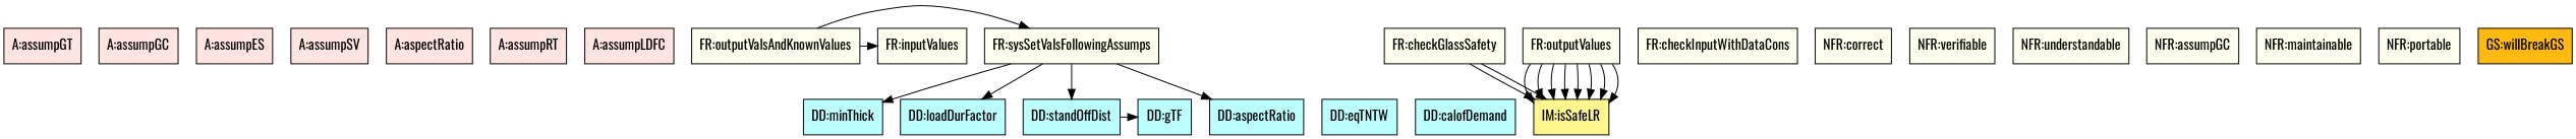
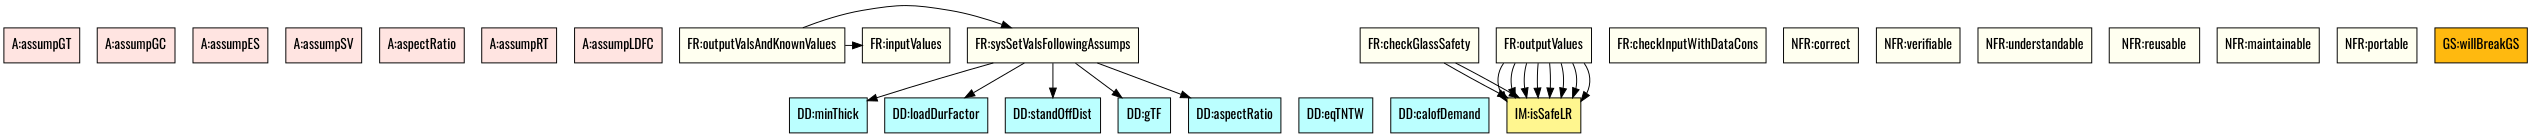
  digraph {
    fontname=Oswald
    node [color=black fillcolor=ivory fontname=Oswald shape=box style=filled]
    edge [fontname=Oswald]
    n1 [fillcolor=mistyrose label="A:assumpGT"]
    n2 [fillcolor=mistyrose label="A:assumpGC"]
    n3 [fillcolor=mistyrose label="A:assumpES"]
    n4 [fillcolor=mistyrose label="A:assumpSV"]
    n5 [fillcolor=mistyrose label="A:aspectRatio"]
    n6 [fillcolor=mistyrose label="A:assumpRT"]
    n7 [fillcolor=mistyrose label="A:assumpLDFC"]
    n8 [fillcolor=paleturquoise1 label="DD:minThick"]
    n9 [fillcolor=paleturquoise1 label="DD:loadDurFactor"]
    n10 [fillcolor=paleturquoise1 label="DD:gTF"]
    n11 [fillcolor=paleturquoise1 label="DD:standOffDist"]
    n12 [fillcolor=paleturquoise1 label="DD:aspectRatio"]
    n13 [fillcolor=paleturquoise1 label="DD:eqTNTW"]
    n14 [fillcolor=paleturquoise1 label="DD:calofDemand"]
    n15 [fillcolor=khaki1 label="IM:isSafeLR"]
    n16 [label="FR:sysSetValsFollowingAssumps"]
    n17 [label="FR:outputValsAndKnownValues"]
    n18 [label="FR:inputValues"]
    n19 [label="FR:checkGlassSafety"]
    n20 [label="FR:outputValues"]
    n21 [label="FR:checkInputWithDataCons"]
    n22 [label="NFR:correct"]
    n23 [label="NFR:verifiable"]
    n24 [label="NFR:understandable"]
-   n25 [label="NFR:assumpGC"]
+   n25 [label="NFR:reusable"]
    n26 [label="NFR:maintainable"]
    n27 [label="NFR:portable"]
    n28 [fillcolor=darkgoldenrod1 label="GS:willBreakGS"]
    subgraph sub_1 {
      rank=same
      n1
      n2
      n3
      n4
      n5
      n6
      n7
    }
    subgraph sub_2 {
      rank=same
      n8
      n9
      n10
      n11
      n12
      n13
      n14
    }
    subgraph sub_3 {
      rank=same
      n15
    }
    subgraph sub_4 {
      rank=same
      n15
    }
    subgraph sub_5 {
      rank=same
      n16
      n17
      n18
      n19
      n20
      n21
      n22
      n23
      n24
      n25
      n26
      n27
    }
    subgraph sub_6 {
      rank=same
      n28
    }
    n16 -> n8
    n16 -> n9
-   n11 -> n10
+   n16 -> n10
    n16 -> n11
    n16 -> n12
    n17 -> n16
    n17 -> n18
    n19 -> n15 [headport=isSafePb]
    n19 -> n15 [headport=isSafeLR]
    n20 -> n15 [headport=riskFun]
    n20 -> n15 [headport=stressDistFac]
    n20 -> n15 [headport=nFL]
    n20 -> n15 [headport=dimlessLoad]
    n20 -> n15 [headport=tolLoad]
    n20 -> n15 [headport=sdfTol]
    n20 -> n15 [headport=isSafePb]
    n20 -> n15 [headport=isSafeLR]
  }
